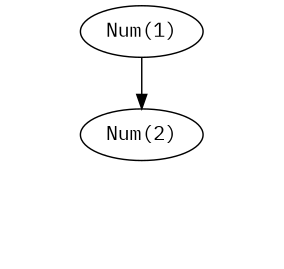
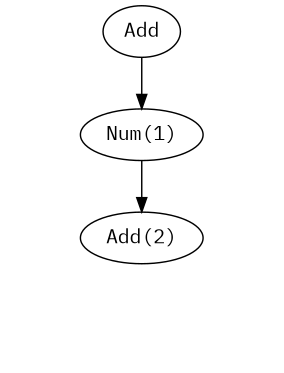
  digraph {
    fontname="IBM Plex Mono"
    rankdir=TB
    node [fontname="IBM Plex Mono"]
    edge [fontname="IBM Plex Mono"]
+   n1 [label=Add]
    n2 [label="Num(1)"]
-   n3 [label="Num(2)"]
+   n3 [label="Add(2)"]
    n4 [label="Num(2)" style=invis]
    n5 [label="Num(3)" style=invis]
+   n1 -> n2
    n2 -> n3
    n3 -> n4 [style=invis]
    n3 -> n5 [style=invis]
  }
